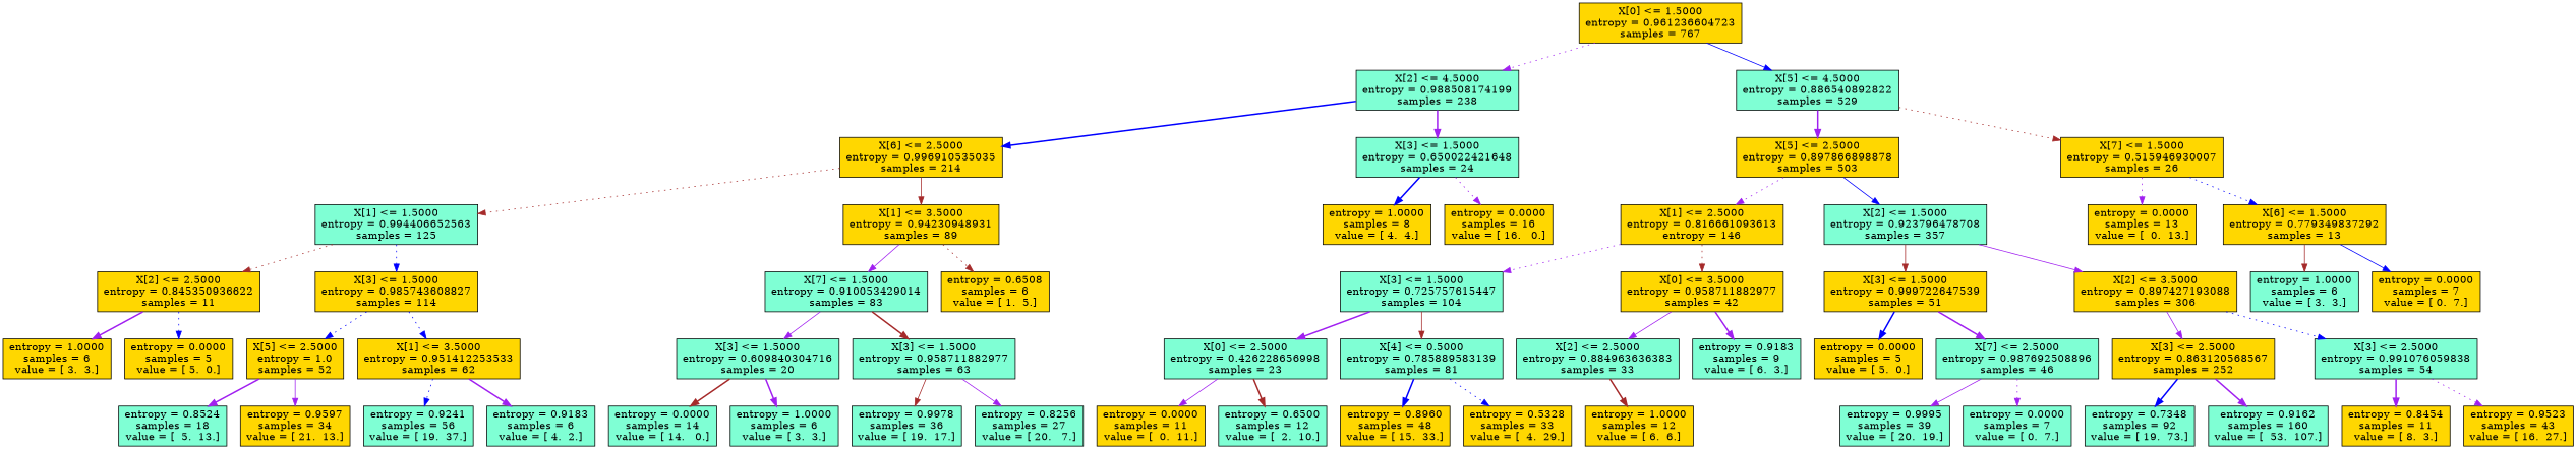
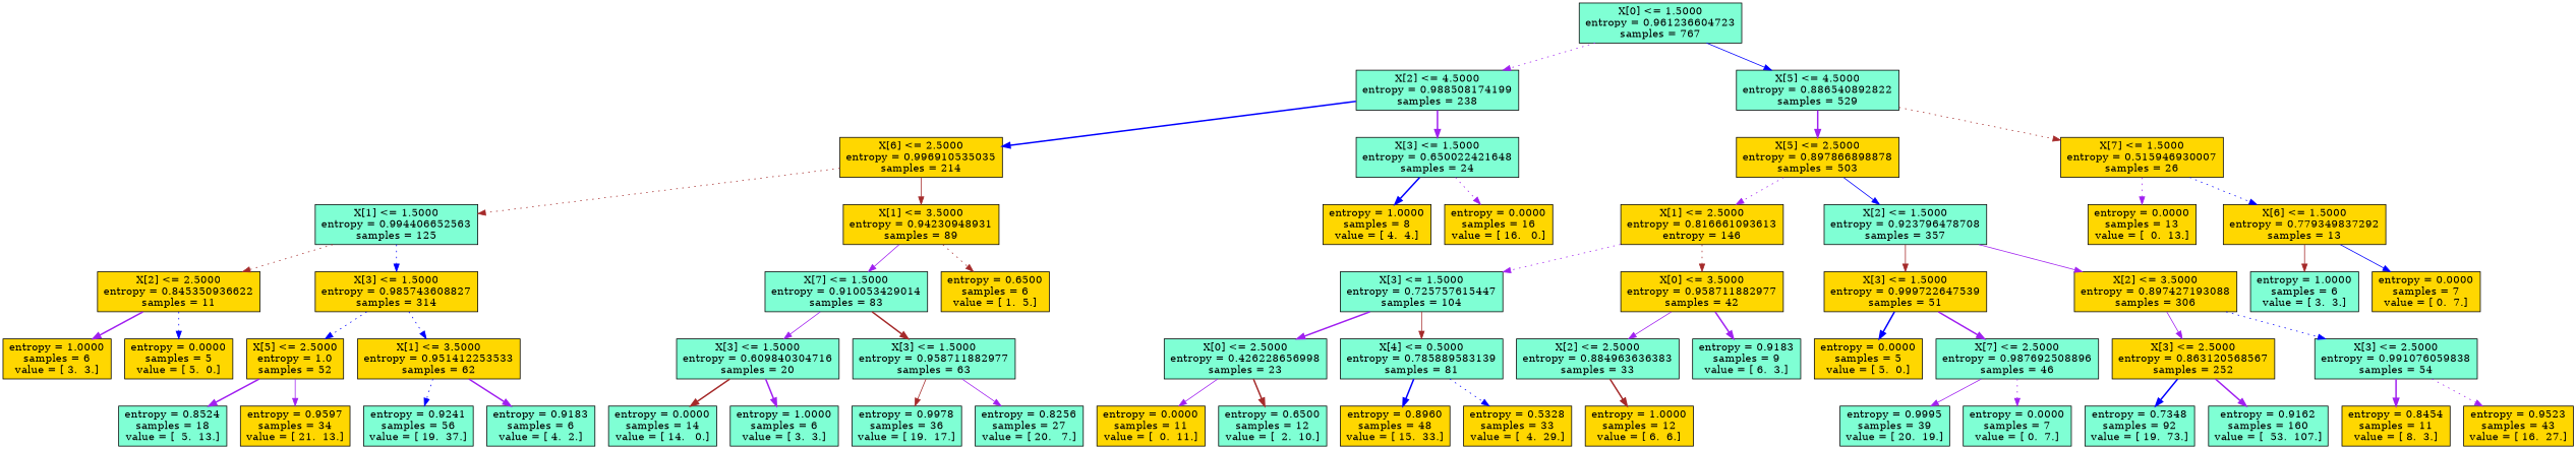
  digraph {
    node [fillcolor=gold shape=box style=filled]
    edge [color=purple style=dotted]
-   n1 [label="X[0] <= 1.5000\nentropy = 0.961236604723\nsamples = 767"]
+   n1 [fillcolor=aquamarine label="X[0] <= 1.5000\nentropy = 0.961236604723\nsamples = 767"]
    n2 [fillcolor=aquamarine label="X[2] <= 4.5000\nentropy = 0.988508174199\nsamples = 238"]
    n3 [fillcolor=aquamarine label="X[5] <= 4.5000\nentropy = 0.886540892822\nsamples = 529"]
    n4 [label="X[6] <= 2.5000\nentropy = 0.996910535035\nsamples = 214"]
    n5 [fillcolor=aquamarine label="X[3] <= 1.5000\nentropy = 0.650022421648\nsamples = 24"]
    n6 [label="X[5] <= 2.5000\nentropy = 0.897866898878\nsamples = 503"]
    n7 [label="X[7] <= 1.5000\nentropy = 0.515946930007\nsamples = 26"]
    n8 [fillcolor=aquamarine label="X[1] <= 1.5000\nentropy = 0.994406652563\nsamples = 125"]
    n9 [label="X[1] <= 3.5000\nentropy = 0.94230948931\nsamples = 89"]
    n10 [label="entropy = 1.0000\nsamples = 8\nvalue = [ 4.  4.]"]
    n11 [label="entropy = 0.0000\nsamples = 16\nvalue = [ 16.   0.]"]
    n12 [label="X[2] <= 2.5000\nentropy = 0.845350936622\nsamples = 11"]
-   n13 [label="X[3] <= 1.5000\nentropy = 0.985743608827\nsamples = 114"]
+   n13 [label="X[3] <= 1.5000\nentropy = 0.985743608827\nsamples = 314"]
    n14 [fillcolor=aquamarine label="X[7] <= 1.5000\nentropy = 0.910053429014\nsamples = 83"]
-   n15 [label="entropy = 0.6508\nsamples = 6\nvalue = [ 1.  5.]"]
+   n15 [label="entropy = 0.6500\nsamples = 6\nvalue = [ 1.  5.]"]
    n16 [label="entropy = 1.0000\nsamples = 6\nvalue = [ 3.  3.]"]
    n17 [label="entropy = 0.0000\nsamples = 5\nvalue = [ 5.  0.]"]
    n18 [label="X[5] <= 2.5000\nentropy = 1.0\nsamples = 52"]
    n19 [label="X[1] <= 3.5000\nentropy = 0.951412253533\nsamples = 62"]
    n20 [fillcolor=aquamarine label="entropy = 0.8524\nsamples = 18\nvalue = [  5.  13.]"]
    n21 [label="entropy = 0.9597\nsamples = 34\nvalue = [ 21.  13.]"]
    n22 [fillcolor=aquamarine label="entropy = 0.9241\nsamples = 56\nvalue = [ 19.  37.]"]
    n23 [fillcolor=aquamarine label="entropy = 0.9183\nsamples = 6\nvalue = [ 4.  2.]"]
    n24 [fillcolor=aquamarine label="X[3] <= 1.5000\nentropy = 0.609840304716\nsamples = 20"]
    n25 [fillcolor=aquamarine label="X[3] <= 1.5000\nentropy = 0.958711882977\nsamples = 63"]
    n26 [fillcolor=aquamarine label="entropy = 0.0000\nsamples = 14\nvalue = [ 14.   0.]"]
    n27 [fillcolor=aquamarine label="entropy = 1.0000\nsamples = 6\nvalue = [ 3.  3.]"]
    n28 [fillcolor=aquamarine label="entropy = 0.9978\nsamples = 36\nvalue = [ 19.  17.]"]
    n29 [fillcolor=aquamarine label="entropy = 0.8256\nsamples = 27\nvalue = [ 20.   7.]"]
    n30 [label="X[1] <= 2.5000\nentropy = 0.816661093613\nentropy = 146"]
    n31 [fillcolor=aquamarine label="X[2] <= 1.5000\nentropy = 0.923796478708\nsamples = 357"]
    n32 [label="entropy = 0.0000\nsamples = 13\nvalue = [  0.  13.]"]
    n33 [label="X[6] <= 1.5000\nentropy = 0.779349837292\nsamples = 13"]
    n34 [fillcolor=aquamarine label="X[3] <= 1.5000\nentropy = 0.725757615447\nsamples = 104"]
    n35 [label="X[0] <= 3.5000\nentropy = 0.958711882977\nsamples = 42"]
    n36 [label="X[3] <= 1.5000\nentropy = 0.999722647539\nsamples = 51"]
    n37 [label="X[2] <= 3.5000\nentropy = 0.897427193088\nsamples = 306"]
    n38 [fillcolor=aquamarine label="X[0] <= 2.5000\nentropy = 0.426228656998\nsamples = 23"]
    n39 [fillcolor=aquamarine label="X[4] <= 0.5000\nentropy = 0.785889583139\nsamples = 81"]
    n40 [fillcolor=aquamarine label="X[2] <= 2.5000\nentropy = 0.884963636383\nsamples = 33"]
    n41 [fillcolor=aquamarine label="entropy = 0.9183\nsamples = 9\nvalue = [ 6.  3.]"]
    n42 [label="entropy = 0.0000\nsamples = 11\nvalue = [  0.  11.]"]
    n43 [fillcolor=aquamarine label="entropy = 0.6500\nsamples = 12\nvalue = [  2.  10.]"]
    n44 [label="entropy = 0.8960\nsamples = 48\nvalue = [ 15.  33.]"]
    n45 [label="entropy = 0.5328\nsamples = 33\nvalue = [  4.  29.]"]
    n46 [label="entropy = 1.0000\nsamples = 12\nvalue = [ 6.  6.]"]
    n47 [label="entropy = 0.0000\nsamples = 5\nvalue = [ 5.  0.]"]
    n48 [fillcolor=aquamarine label="X[7] <= 2.5000\nentropy = 0.987692508896\nsamples = 46"]
    n49 [label="X[3] <= 2.5000\nentropy = 0.863120568567\nsamples = 252"]
    n50 [fillcolor=aquamarine label="X[3] <= 2.5000\nentropy = 0.991076059838\nsamples = 54"]
    n51 [fillcolor=aquamarine label="entropy = 0.9995\nsamples = 39\nvalue = [ 20.  19.]"]
    n52 [fillcolor=aquamarine label="entropy = 0.0000\nsamples = 7\nvalue = [ 0.  7.]"]
    n53 [fillcolor=aquamarine label="entropy = 0.7348\nsamples = 92\nvalue = [ 19.  73.]"]
    n54 [fillcolor=aquamarine label="entropy = 0.9162\nsamples = 160\nvalue = [  53.  107.]"]
    n55 [label="entropy = 0.8454\nsamples = 11\nvalue = [ 8.  3.]"]
    n56 [label="entropy = 0.9523\nsamples = 43\nvalue = [ 16.  27.]"]
    n57 [fillcolor=aquamarine label="entropy = 1.0000\nsamples = 6\nvalue = [ 3.  3.]"]
    n58 [label="entropy = 0.0000\nsamples = 7\nvalue = [ 0.  7.]"]
    n1 -> n2
    n1 -> n3 [color=blue style=solid]
    n2 -> n4 [color=blue style=bold]
    n2 -> n5 [style=bold]
    n3 -> n6 [style=bold]
    n3 -> n7 [color=brown]
    n4 -> n8 [color=brown]
    n4 -> n9 [color=brown style=solid]
    n5 -> n10 [color=blue style=bold]
    n5 -> n11
    n6 -> n30
    n6 -> n31 [color=blue style=solid]
    n7 -> n32
    n7 -> n33 [color=blue]
    n8 -> n12 [color=brown]
    n8 -> n13 [color=blue]
    n9 -> n14 [style=solid]
    n9 -> n15 [color=brown]
    n12 -> n16 [style=bold]
    n12 -> n17 [color=blue]
    n13 -> n18 [color=blue]
    n13 -> n19 [color=blue]
    n14 -> n24 [style=solid]
    n14 -> n25 [color=brown style=bold]
    n18 -> n20 [style=bold]
    n18 -> n21 [style=solid]
    n19 -> n22 [color=blue]
    n19 -> n23 [style=bold]
    n24 -> n26 [color=brown style=bold]
    n24 -> n27 [style=bold]
    n25 -> n28 [color=brown style=solid]
    n25 -> n29 [style=solid]
    n30 -> n34
    n30 -> n35 [color=brown]
    n31 -> n36 [color=brown style=solid]
    n31 -> n37 [style=solid]
    n33 -> n57 [color=brown style=solid]
    n33 -> n58 [color=blue style=solid]
    n34 -> n38 [style=bold]
    n34 -> n39 [color=brown style=solid]
    n35 -> n40 [style=solid]
    n35 -> n41 [style=bold]
    n36 -> n47 [color=blue style=bold]
    n36 -> n48 [style=bold]
    n37 -> n49 [style=solid]
    n37 -> n50 [color=blue]
    n38 -> n42 [style=solid]
    n38 -> n43 [color=brown style=bold]
    n39 -> n44 [color=blue style=bold]
    n39 -> n45 [color=blue]
    n40 -> n46 [color=brown style=bold]
    n48 -> n51 [style=solid]
    n48 -> n52
    n49 -> n53 [color=blue style=bold]
    n49 -> n54 [style=bold]
    n50 -> n55 [style=bold]
    n50 -> n56
  }
